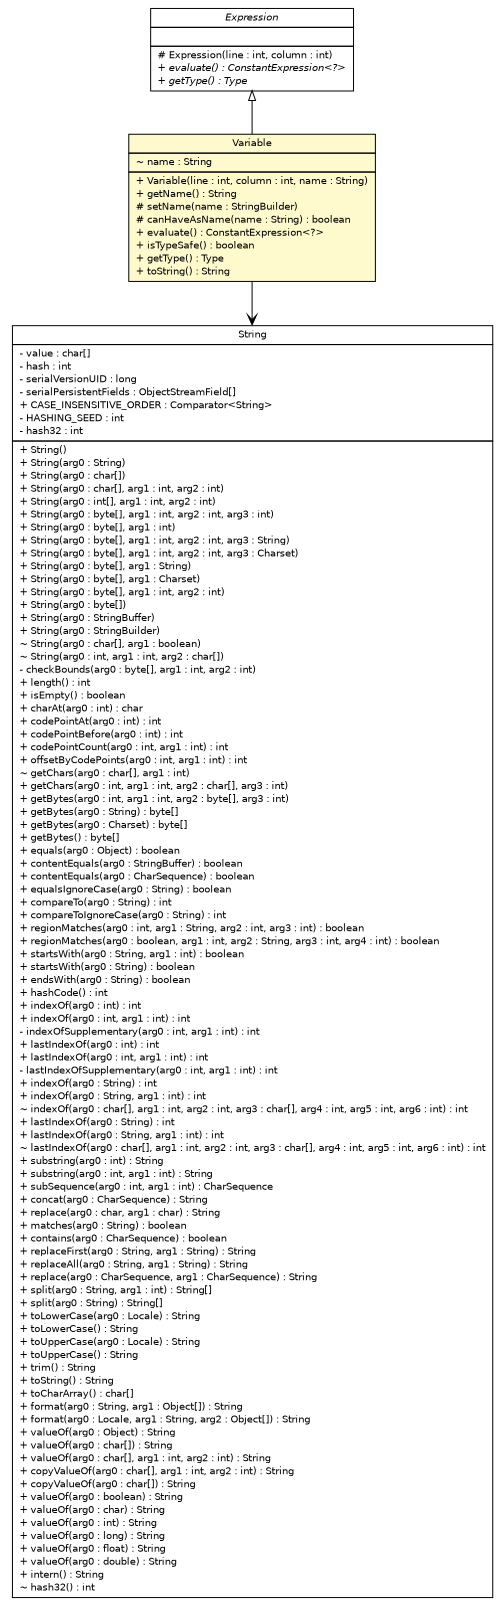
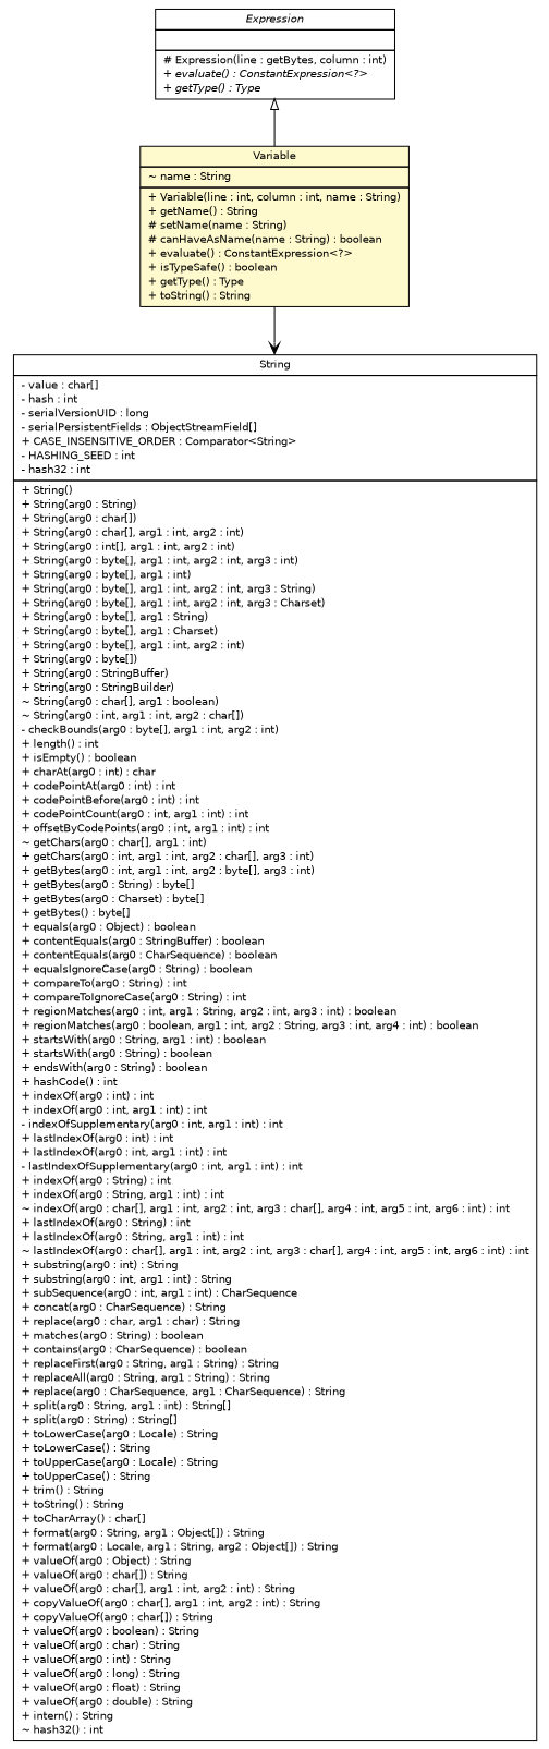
  digraph {
    nodesep=0.25
    ranksep=0.5
    node [fontcolor=black fontname=Helvetica fontsize=10.0 shape=plaintext]
    edge [fontname=Helvetica headport=p labelfontname=Helvetica labelfontsize=10 tailport=p]
-   n1 [label=<<table title="model.programs.parsing.language.expression.Variable" border="0" cellborder="1" cellspacing="0" cellpadding="2" port="p" bgcolor="lemonChiffon" href="./Variable.html"> 		<tr><td><table border="0" cellspacing="0" cellpadding="1"> <tr><td align="center" balign="center"> Variable </td></tr> 		</table></td></tr> 		<tr><td><table border="0" cellspacing="0" cellpadding="1"> <tr><td align="left" balign="left"> ~ name : String </td></tr> 		</table></td></tr> 		<tr><td><table border="0" cellspacing="0" cellpadding="1"> <tr><td align="left" balign="left"> + Variable(line : int, column : int, name : String) </td></tr> <tr><td align="left" balign="left"> + getName() : String </td></tr> <tr><td align="left" balign="left"> # setName(name : StringBuilder) </td></tr> <tr><td align="left" balign="left"> # canHaveAsName(name : String) : boolean </td></tr> <tr><td align="left" balign="left"> + evaluate() : ConstantExpression&lt;?&gt; </td></tr> <tr><td align="left" balign="left"> + isTypeSafe() : boolean </td></tr> <tr><td align="left" balign="left"> + getType() : Type </td></tr> <tr><td align="left" balign="left"> + toString() : String </td></tr> 		</table></td></tr> 		</table>>]
+   n1 [label=<<table title="model.programs.parsing.language.expression.Variable" border="0" cellborder="1" cellspacing="0" cellpadding="2" port="p" bgcolor="lemonChiffon" href="./Variable.html"> 		<tr><td><table border="0" cellspacing="0" cellpadding="1"> <tr><td align="center" balign="center"> Variable </td></tr> 		</table></td></tr> 		<tr><td><table border="0" cellspacing="0" cellpadding="1"> <tr><td align="left" balign="left"> ~ name : String </td></tr> 		</table></td></tr> 		<tr><td><table border="0" cellspacing="0" cellpadding="1"> <tr><td align="left" balign="left"> + Variable(line : int, column : int, name : String) </td></tr> <tr><td align="left" balign="left"> + getName() : String </td></tr> <tr><td align="left" balign="left"> # setName(name : String) </td></tr> <tr><td align="left" balign="left"> # canHaveAsName(name : String) : boolean </td></tr> <tr><td align="left" balign="left"> + evaluate() : ConstantExpression&lt;?&gt; </td></tr> <tr><td align="left" balign="left"> + isTypeSafe() : boolean </td></tr> <tr><td align="left" balign="left"> + getType() : Type </td></tr> <tr><td align="left" balign="left"> + toString() : String </td></tr> 		</table></td></tr> 		</table>>]
    n2 [label=<<table title="java.lang.String" border="0" cellborder="1" cellspacing="0" cellpadding="2" port="p" href="http://java.sun.com/j2se/1.4.2/docs/api/java/lang/String.html"> 		<tr><td><table border="0" cellspacing="0" cellpadding="1"> <tr><td align="center" balign="center"> String </td></tr> 		</table></td></tr> 		<tr><td><table border="0" cellspacing="0" cellpadding="1"> <tr><td align="left" balign="left"> - value : char[] </td></tr> <tr><td align="left" balign="left"> - hash : int </td></tr> <tr><td align="left" balign="left"> - serialVersionUID : long </td></tr> <tr><td align="left" balign="left"> - serialPersistentFields : ObjectStreamField[] </td></tr> <tr><td align="left" balign="left"> + CASE_INSENSITIVE_ORDER : Comparator&lt;String&gt; </td></tr> <tr><td align="left" balign="left"> - HASHING_SEED : int </td></tr> <tr><td align="left" balign="left"> - hash32 : int </td></tr> 		</table></td></tr> 		<tr><td><table border="0" cellspacing="0" cellpadding="1"> <tr><td align="left" balign="left"> + String() </td></tr> <tr><td align="left" balign="left"> + String(arg0 : String) </td></tr> <tr><td align="left" balign="left"> + String(arg0 : char[]) </td></tr> <tr><td align="left" balign="left"> + String(arg0 : char[], arg1 : int, arg2 : int) </td></tr> <tr><td align="left" balign="left"> + String(arg0 : int[], arg1 : int, arg2 : int) </td></tr> <tr><td align="left" balign="left"> + String(arg0 : byte[], arg1 : int, arg2 : int, arg3 : int) </td></tr> <tr><td align="left" balign="left"> + String(arg0 : byte[], arg1 : int) </td></tr> <tr><td align="left" balign="left"> + String(arg0 : byte[], arg1 : int, arg2 : int, arg3 : String) </td></tr> <tr><td align="left" balign="left"> + String(arg0 : byte[], arg1 : int, arg2 : int, arg3 : Charset) </td></tr> <tr><td align="left" balign="left"> + String(arg0 : byte[], arg1 : String) </td></tr> <tr><td align="left" balign="left"> + String(arg0 : byte[], arg1 : Charset) </td></tr> <tr><td align="left" balign="left"> + String(arg0 : byte[], arg1 : int, arg2 : int) </td></tr> <tr><td align="left" balign="left"> + String(arg0 : byte[]) </td></tr> <tr><td align="left" balign="left"> + String(arg0 : StringBuffer) </td></tr> <tr><td align="left" balign="left"> + String(arg0 : StringBuilder) </td></tr> <tr><td align="left" balign="left"> ~ String(arg0 : char[], arg1 : boolean) </td></tr> <tr><td align="left" balign="left"> ~ String(arg0 : int, arg1 : int, arg2 : char[]) </td></tr> <tr><td align="left" balign="left"> - checkBounds(arg0 : byte[], arg1 : int, arg2 : int) </td></tr> <tr><td align="left" balign="left"> + length() : int </td></tr> <tr><td align="left" balign="left"> + isEmpty() : boolean </td></tr> <tr><td align="left" balign="left"> + charAt(arg0 : int) : char </td></tr> <tr><td align="left" balign="left"> + codePointAt(arg0 : int) : int </td></tr> <tr><td align="left" balign="left"> + codePointBefore(arg0 : int) : int </td></tr> <tr><td align="left" balign="left"> + codePointCount(arg0 : int, arg1 : int) : int </td></tr> <tr><td align="left" balign="left"> + offsetByCodePoints(arg0 : int, arg1 : int) : int </td></tr> <tr><td align="left" balign="left"> ~ getChars(arg0 : char[], arg1 : int) </td></tr> <tr><td align="left" balign="left"> + getChars(arg0 : int, arg1 : int, arg2 : char[], arg3 : int) </td></tr> <tr><td align="left" balign="left"> + getBytes(arg0 : int, arg1 : int, arg2 : byte[], arg3 : int) </td></tr> <tr><td align="left" balign="left"> + getBytes(arg0 : String) : byte[] </td></tr> <tr><td align="left" balign="left"> + getBytes(arg0 : Charset) : byte[] </td></tr> <tr><td align="left" balign="left"> + getBytes() : byte[] </td></tr> <tr><td align="left" balign="left"> + equals(arg0 : Object) : boolean </td></tr> <tr><td align="left" balign="left"> + contentEquals(arg0 : StringBuffer) : boolean </td></tr> <tr><td align="left" balign="left"> + contentEquals(arg0 : CharSequence) : boolean </td></tr> <tr><td align="left" balign="left"> + equalsIgnoreCase(arg0 : String) : boolean </td></tr> <tr><td align="left" balign="left"> + compareTo(arg0 : String) : int </td></tr> <tr><td align="left" balign="left"> + compareToIgnoreCase(arg0 : String) : int </td></tr> <tr><td align="left" balign="left"> + regionMatches(arg0 : int, arg1 : String, arg2 : int, arg3 : int) : boolean </td></tr> <tr><td align="left" balign="left"> + regionMatches(arg0 : boolean, arg1 : int, arg2 : String, arg3 : int, arg4 : int) : boolean </td></tr> <tr><td align="left" balign="left"> + startsWith(arg0 : String, arg1 : int) : boolean </td></tr> <tr><td align="left" balign="left"> + startsWith(arg0 : String) : boolean </td></tr> <tr><td align="left" balign="left"> + endsWith(arg0 : String) : boolean </td></tr> <tr><td align="left" balign="left"> + hashCode() : int </td></tr> <tr><td align="left" balign="left"> + indexOf(arg0 : int) : int </td></tr> <tr><td align="left" balign="left"> + indexOf(arg0 : int, arg1 : int) : int </td></tr> <tr><td align="left" balign="left"> - indexOfSupplementary(arg0 : int, arg1 : int) : int </td></tr> <tr><td align="left" balign="left"> + lastIndexOf(arg0 : int) : int </td></tr> <tr><td align="left" balign="left"> + lastIndexOf(arg0 : int, arg1 : int) : int </td></tr> <tr><td align="left" balign="left"> - lastIndexOfSupplementary(arg0 : int, arg1 : int) : int </td></tr> <tr><td align="left" balign="left"> + indexOf(arg0 : String) : int </td></tr> <tr><td align="left" balign="left"> + indexOf(arg0 : String, arg1 : int) : int </td></tr> <tr><td align="left" balign="left"> ~ indexOf(arg0 : char[], arg1 : int, arg2 : int, arg3 : char[], arg4 : int, arg5 : int, arg6 : int) : int </td></tr> <tr><td align="left" balign="left"> + lastIndexOf(arg0 : String) : int </td></tr> <tr><td align="left" balign="left"> + lastIndexOf(arg0 : String, arg1 : int) : int </td></tr> <tr><td align="left" balign="left"> ~ lastIndexOf(arg0 : char[], arg1 : int, arg2 : int, arg3 : char[], arg4 : int, arg5 : int, arg6 : int) : int </td></tr> <tr><td align="left" balign="left"> + substring(arg0 : int) : String </td></tr> <tr><td align="left" balign="left"> + substring(arg0 : int, arg1 : int) : String </td></tr> <tr><td align="left" balign="left"> + subSequence(arg0 : int, arg1 : int) : CharSequence </td></tr> <tr><td align="left" balign="left"> + concat(arg0 : CharSequence) : String </td></tr> <tr><td align="left" balign="left"> + replace(arg0 : char, arg1 : char) : String </td></tr> <tr><td align="left" balign="left"> + matches(arg0 : String) : boolean </td></tr> <tr><td align="left" balign="left"> + contains(arg0 : CharSequence) : boolean </td></tr> <tr><td align="left" balign="left"> + replaceFirst(arg0 : String, arg1 : String) : String </td></tr> <tr><td align="left" balign="left"> + replaceAll(arg0 : String, arg1 : String) : String </td></tr> <tr><td align="left" balign="left"> + replace(arg0 : CharSequence, arg1 : CharSequence) : String </td></tr> <tr><td align="left" balign="left"> + split(arg0 : String, arg1 : int) : String[] </td></tr> <tr><td align="left" balign="left"> + split(arg0 : String) : String[] </td></tr> <tr><td align="left" balign="left"> + toLowerCase(arg0 : Locale) : String </td></tr> <tr><td align="left" balign="left"> + toLowerCase() : String </td></tr> <tr><td align="left" balign="left"> + toUpperCase(arg0 : Locale) : String </td></tr> <tr><td align="left" balign="left"> + toUpperCase() : String </td></tr> <tr><td align="left" balign="left"> + trim() : String </td></tr> <tr><td align="left" balign="left"> + toString() : String </td></tr> <tr><td align="left" balign="left"> + toCharArray() : char[] </td></tr> <tr><td align="left" balign="left"> + format(arg0 : String, arg1 : Object[]) : String </td></tr> <tr><td align="left" balign="left"> + format(arg0 : Locale, arg1 : String, arg2 : Object[]) : String </td></tr> <tr><td align="left" balign="left"> + valueOf(arg0 : Object) : String </td></tr> <tr><td align="left" balign="left"> + valueOf(arg0 : char[]) : String </td></tr> <tr><td align="left" balign="left"> + valueOf(arg0 : char[], arg1 : int, arg2 : int) : String </td></tr> <tr><td align="left" balign="left"> + copyValueOf(arg0 : char[], arg1 : int, arg2 : int) : String </td></tr> <tr><td align="left" balign="left"> + copyValueOf(arg0 : char[]) : String </td></tr> <tr><td align="left" balign="left"> + valueOf(arg0 : boolean) : String </td></tr> <tr><td align="left" balign="left"> + valueOf(arg0 : char) : String </td></tr> <tr><td align="left" balign="left"> + valueOf(arg0 : int) : String </td></tr> <tr><td align="left" balign="left"> + valueOf(arg0 : long) : String </td></tr> <tr><td align="left" balign="left"> + valueOf(arg0 : float) : String </td></tr> <tr><td align="left" balign="left"> + valueOf(arg0 : double) : String </td></tr> <tr><td align="left" balign="left"> + intern() : String </td></tr> <tr><td align="left" balign="left"> ~ hash32() : int </td></tr> 		</table></td></tr> 		</table>>]
-   n3 [label=<<table title="model.programs.parsing.language.expression.Expression" border="0" cellborder="1" cellspacing="0" cellpadding="2" port="p" href="./Expression.html"> 		<tr><td><table border="0" cellspacing="0" cellpadding="1"> <tr><td align="center" balign="center"><font face="Helvetica-Oblique"> Expression </font></td></tr> 		</table></td></tr> 		<tr><td><table border="0" cellspacing="0" cellpadding="1"> <tr><td align="left" balign="left">  </td></tr> 		</table></td></tr> 		<tr><td><table border="0" cellspacing="0" cellpadding="1"> <tr><td align="left" balign="left"> # Expression(line : int, column : int) </td></tr> <tr><td align="left" balign="left"><font face="Helvetica-Oblique" point-size="10.0"> + evaluate() : ConstantExpression&lt;?&gt; </font></td></tr> <tr><td align="left" balign="left"><font face="Helvetica-Oblique" point-size="10.0"> + getType() : Type </font></td></tr> 		</table></td></tr> 		</table>>]
+   n3 [label=<<table title="model.programs.parsing.language.expression.Expression" border="0" cellborder="1" cellspacing="0" cellpadding="2" port="p" href="./Expression.html"> 		<tr><td><table border="0" cellspacing="0" cellpadding="1"> <tr><td align="center" balign="center"><font face="Helvetica-Oblique"> Expression </font></td></tr> 		</table></td></tr> 		<tr><td><table border="0" cellspacing="0" cellpadding="1"> <tr><td align="left" balign="left">  </td></tr> 		</table></td></tr> 		<tr><td><table border="0" cellspacing="0" cellpadding="1"> <tr><td align="left" balign="left"> # Expression(line : getBytes, column : int) </td></tr> <tr><td align="left" balign="left"><font face="Helvetica-Oblique" point-size="10.0"> + evaluate() : ConstantExpression&lt;?&gt; </font></td></tr> <tr><td align="left" balign="left"><font face="Helvetica-Oblique" point-size="10.0"> + getType() : Type </font></td></tr> 		</table></td></tr> 		</table>>]
    n1 -> n2 [arrowhead=open color=black fontcolor=black fontsize=10.0]
    n3 -> n1 [arrowtail=empty dir=back fontsize=10]
  }
